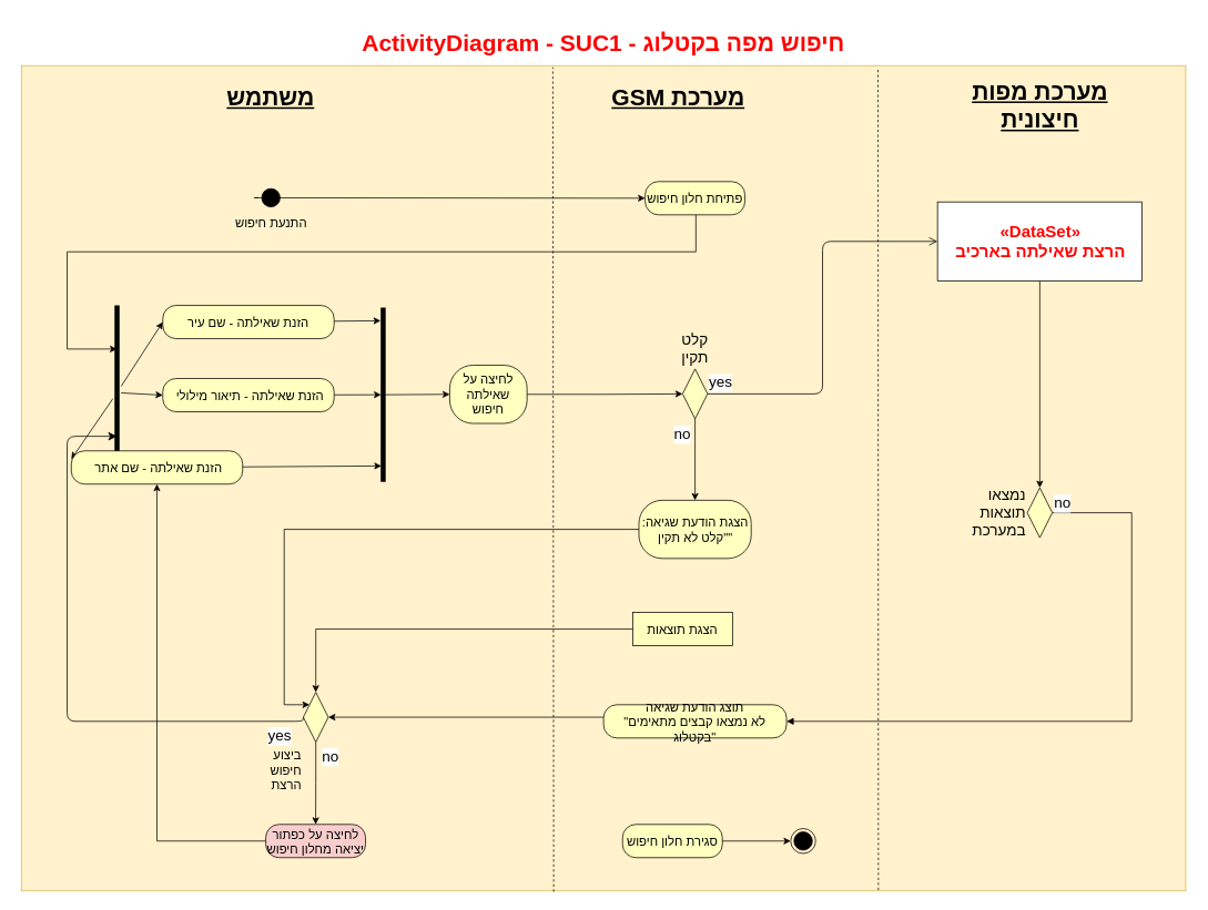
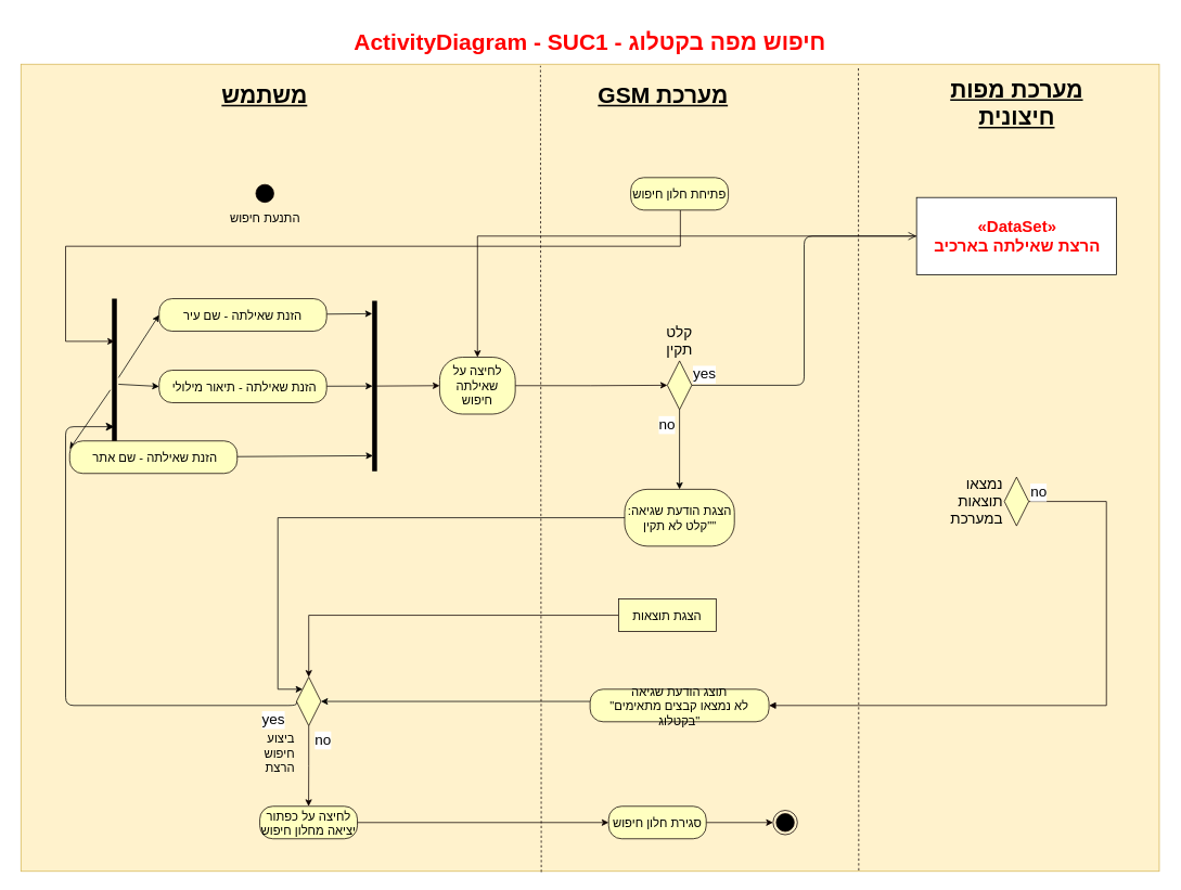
  <mxCell id="0" />
  <mxCell id="1" parent="0" />
  <mxCell id="2" value="" style="rounded=0;whiteSpace=wrap;html=1;strokeColor=#d6b656;fontSize=22;fillColor=#fff2cc;" vertex="1" parent="1"><mxGeometry x="25" y="78.5" width="1400" height="993" as="geometry" /></mxCell>
- <mxCell id="3" style="edgeStyle=orthogonalEdgeStyle;rounded=0;orthogonalLoop=1;jettySize=auto;html=1;entryX=0;entryY=0.5;entryDx=0;entryDy=0;strokeColor=#0D0000;fontSize=14;" edge="1" parent="1" source="4" target="21"><mxGeometry relative="1" as="geometry"><Array as="points"><mxPoint x="305" y="238" /><mxPoint x="305" y="238" /></Array></mxGeometry></mxCell>
  <mxCell id="4" value="התנעת חיפוש" style="ellipse;html=1;shape=startState;fillColor=#000000;strokeColor=#0D0000;labelPosition=center;verticalLabelPosition=bottom;align=center;verticalAlign=top;fontSize=15;" vertex="1" parent="1"><mxGeometry x="310" y="222.5" width="30" height="30" as="geometry" /></mxCell>
  <mxCell id="5" style="rounded=0;orthogonalLoop=1;jettySize=auto;html=1;fontSize=15;entryX=0;entryY=0.5;entryDx=0;entryDy=0;" edge="1" parent="1" source="8" target="12"><mxGeometry relative="1" as="geometry"><mxPoint x="315" y="274" as="targetPoint" /></mxGeometry></mxCell>
  <mxCell id="6" style="rounded=0;orthogonalLoop=1;jettySize=auto;html=1;fontSize=15;entryX=0;entryY=0.25;entryDx=0;entryDy=0;" edge="1" parent="1" source="8" target="14"><mxGeometry relative="1" as="geometry"><mxPoint x="305" y="444" as="targetPoint" /><Array as="points" /></mxGeometry></mxCell>
  <mxCell id="7" style="edgeStyle=none;rounded=0;orthogonalLoop=1;jettySize=auto;html=1;entryX=0;entryY=0.5;entryDx=0;entryDy=0;fontSize=15;" edge="1" parent="1" source="8" target="16"><mxGeometry relative="1" as="geometry" /></mxCell>
  <mxCell id="8" value="" style="shape=line;html=1;strokeWidth=6;strokeColor=#000000;rotation=-90;fontSize=15;" vertex="1" parent="1"><mxGeometry x="35" y="467" width="210" height="10" as="geometry" /></mxCell>
  <mxCell id="9" style="edgeStyle=none;rounded=0;orthogonalLoop=1;jettySize=auto;html=1;entryX=0;entryY=0.5;entryDx=0;entryDy=0;strokeColor=#0D0000;fontSize=14;" edge="1" parent="1" source="10" target="38"><mxGeometry relative="1" as="geometry" /></mxCell>
  <mxCell id="10" value="" style="shape=line;html=1;strokeWidth=6;strokeColor=#000000;rotation=-90;fontSize=15;" vertex="1" parent="1"><mxGeometry x="355" y="472" width="210" height="5" as="geometry" /></mxCell>
  <mxCell id="11" style="rounded=0;orthogonalLoop=1;jettySize=auto;html=1;fontSize=15;entryX=0.924;entryY=-0.1;entryDx=0;entryDy=0;entryPerimeter=0;" edge="1" parent="1" source="12" target="10"><mxGeometry relative="1" as="geometry"><mxPoint x="605" y="271" as="targetPoint" /></mxGeometry></mxCell>
  <mxCell id="12" value="הזנת שאילתה - שם עיר" style="rounded=1;whiteSpace=wrap;html=1;arcSize=40;fontColor=#000000;fillColor=#ffffc0;strokeColor=#0D0000;fontSize=15;" vertex="1" parent="1"><mxGeometry x="195" y="367" width="206" height="40" as="geometry" /></mxCell>
  <mxCell id="13" style="rounded=0;orthogonalLoop=1;jettySize=auto;html=1;fontSize=15;entryX=0.092;entryY=0.076;entryDx=0;entryDy=0;entryPerimeter=0;" edge="1" parent="1" source="14" target="10"><mxGeometry relative="1" as="geometry"><mxPoint x="455" y="453" as="targetPoint" /></mxGeometry></mxCell>
  <mxCell id="14" value="&amp;nbsp;הזנת שאילתה - שם אתר" style="rounded=1;whiteSpace=wrap;html=1;arcSize=40;fontColor=#000000;fillColor=#ffffc0;strokeColor=#0D0000;fontSize=15;" vertex="1" parent="1"><mxGeometry x="85" y="542" width="206" height="40" as="geometry" /></mxCell>
  <mxCell id="15" style="rounded=0;orthogonalLoop=1;jettySize=auto;html=1;fontSize=15;" edge="1" parent="1" source="16" target="10"><mxGeometry relative="1" as="geometry"><mxPoint x="465" y="359" as="targetPoint" /></mxGeometry></mxCell>
  <mxCell id="16" value="&amp;nbsp;הזנת שאילתה - תיאור מילולי" style="rounded=1;whiteSpace=wrap;html=1;arcSize=40;fontColor=#000000;fillColor=#ffffc0;strokeColor=#0D0000;fontSize=15;" vertex="1" parent="1"><mxGeometry x="195" y="455" width="206" height="40" as="geometry" /></mxCell>
  <mxCell id="17" style="edgeStyle=orthogonalEdgeStyle;rounded=0;orthogonalLoop=1;jettySize=auto;html=1;exitX=0.5;exitY=1;exitDx=0;exitDy=0;strokeColor=#000000;" edge="1" parent="1" source="18" target="23"><mxGeometry relative="1" as="geometry" /></mxCell>
  <mxCell id="18" value="קלט תקין" style="rhombus;whiteSpace=wrap;html=1;fillColor=#ffffc0;strokeColor=#0D0000;labelPosition=center;verticalLabelPosition=top;align=center;verticalAlign=bottom;fontSize=18;" vertex="1" parent="1"><mxGeometry x="820" y="443.5" width="30" height="60" as="geometry" /></mxCell>
  <mxCell id="19" value="&lt;font style=&quot;font-size: 18px&quot;&gt;yes&lt;/font&gt;" style="edgeStyle=orthogonalEdgeStyle;html=1;align=left;verticalAlign=bottom;endArrow=open;endSize=8;strokeColor=#000000;entryX=0;entryY=0.5;entryDx=0;entryDy=0;fontSize=15;" edge="1" parent="1" source="18" target="25"><mxGeometry x="-1" relative="1" as="geometry"><mxPoint x="1355" y="292.5" as="targetPoint" /></mxGeometry></mxCell>
  <mxCell id="20" style="edgeStyle=orthogonalEdgeStyle;rounded=0;orthogonalLoop=1;jettySize=auto;html=1;endArrow=classic;endFill=1;strokeColor=#0D0000;fontSize=14;entryX=0.75;entryY=0.5;entryDx=0;entryDy=0;entryPerimeter=0;" edge="1" parent="1" source="21" target="8"><mxGeometry relative="1" as="geometry"><mxPoint x="65" y="266.5" as="targetPoint" /><Array as="points"><mxPoint x="836" y="302.5" /><mxPoint x="80" y="302.5" /><mxPoint x="80" y="419.5" /></Array></mxGeometry></mxCell>
  <mxCell id="21" value="פתיחת חלון חיפוש" style="rounded=1;whiteSpace=wrap;html=1;arcSize=40;fontColor=#000000;fillColor=#ffffc0;strokeColor=#0D0000;fontSize=15;" vertex="1" parent="1"><mxGeometry x="775" y="218" width="120" height="40" as="geometry" /></mxCell>
  <mxCell id="22" style="edgeStyle=orthogonalEdgeStyle;rounded=0;orthogonalLoop=1;jettySize=auto;html=1;entryX=0;entryY=0;entryDx=0;entryDy=0;fontSize=15;exitX=0;exitY=0.5;exitDx=0;exitDy=0;" edge="1" parent="1" source="23" target="49"><mxGeometry relative="1" as="geometry"><Array as="points"><mxPoint x="341" y="636.5" /><mxPoint x="341" y="847.5" /></Array><mxPoint x="340" y="839.5" as="targetPoint" /></mxGeometry></mxCell>
  <mxCell id="23" value="הצגת הודעת שגיאה: &quot;קלט לא תקין&quot;" style="rounded=1;whiteSpace=wrap;html=1;arcSize=40;fontColor=#000000;fillColor=#ffffc0;strokeColor=#0D0000;fontSize=15;" vertex="1" parent="1"><mxGeometry x="767.5" y="601.5" width="135" height="70" as="geometry" /></mxCell>
- <mxCell id="24" style="edgeStyle=orthogonalEdgeStyle;rounded=0;orthogonalLoop=1;jettySize=auto;html=1;entryX=0.5;entryY=0;entryDx=0;entryDy=0;endArrow=classic;endFill=1;strokeColor=#0D0000;fontSize=18;fontColor=#FF0000;" edge="1" parent="1" source="25" target="48"><mxGeometry relative="1" as="geometry"><mxPoint x="1250" y="573.357" as="targetPoint" /></mxGeometry></mxCell>
+ <mxCell id="24" style="edgeStyle=orthogonalEdgeStyle;rounded=0;orthogonalLoop=1;jettySize=auto;html=1;endArrow=classic;endFill=1;strokeColor=#0D0000;fontSize=18;fontColor=#FF0000;" edge="1" parent="1" source="25" target="38"><mxGeometry relative="1" as="geometry"><mxPoint x="1250" y="573.357" as="targetPoint" /></mxGeometry></mxCell>
  <mxCell id="25" value="«DataSet»&lt;br style=&quot;font-size: 20px;&quot;&gt;&lt;span style=&quot;font-size: 20px;&quot;&gt;הרצת שאילתה בארכיב&lt;br style=&quot;font-size: 20px;&quot;&gt;&lt;/span&gt;" style="html=1;fontSize=20;fontColor=#FF0000;fontStyle=1" vertex="1" parent="1"><mxGeometry x="1126.5" y="242.5" width="246" height="95" as="geometry" /></mxCell>
  <mxCell id="26" style="edgeStyle=orthogonalEdgeStyle;rounded=0;orthogonalLoop=1;jettySize=auto;html=1;exitX=1;exitY=0.5;exitDx=0;exitDy=0;entryX=1;entryY=0.5;entryDx=0;entryDy=0;endArrow=block;endFill=1;strokeColor=#0D0000;fontSize=14;" edge="1" parent="1" source="48" target="30"><mxGeometry relative="1" as="geometry"><mxPoint x="1280" y="621.929" as="sourcePoint" /><Array as="points"><mxPoint x="1360" y="616.5" /><mxPoint x="1360" y="867.5" /></Array></mxGeometry></mxCell>
  <mxCell id="27" style="edgeStyle=orthogonalEdgeStyle;rounded=0;orthogonalLoop=1;jettySize=auto;html=1;entryX=0.5;entryY=0;entryDx=0;entryDy=0;strokeColor=#0D0000;fontSize=14;" edge="1" parent="1" source="28" target="49"><mxGeometry relative="1" as="geometry"><mxPoint x="380" y="816.5" as="targetPoint" /></mxGeometry></mxCell>
  <mxCell id="28" value="הצגת תוצאות" style="whiteSpace=wrap;html=1;arcSize=40;fontColor=#000000;fillColor=#ffffc0;strokeColor=#0D0000;fontSize=15;rounded=0;" vertex="1" parent="1"><mxGeometry x="760" y="736.5" width="120" height="40" as="geometry" /></mxCell>
  <mxCell id="29" style="edgeStyle=orthogonalEdgeStyle;rounded=0;orthogonalLoop=1;jettySize=auto;html=1;fontSize=15;entryX=1;entryY=0.5;entryDx=0;entryDy=0;" edge="1" parent="1" source="30" target="49"><mxGeometry relative="1" as="geometry"><mxPoint x="458.222" y="862.5" as="targetPoint" /><Array as="points"><mxPoint x="395" y="862.5" /></Array></mxGeometry></mxCell>
  <mxCell id="30" value="&lt;div style=&quot;font-size: 15px;&quot;&gt;תוצג הודעת שגיאה&lt;/div&gt;&lt;div style=&quot;font-size: 15px;&quot;&gt;&quot;לא נמצאו קבצים מתאימים בקטלוג&quot;&lt;br style=&quot;font-size: 15px;&quot;&gt;&lt;/div&gt;" style="rounded=1;whiteSpace=wrap;html=1;arcSize=40;fontColor=#000000;fillColor=#ffffc0;strokeColor=#0D0000;fontSize=15;" vertex="1" parent="1"><mxGeometry x="725" y="847.5" width="220" height="40" as="geometry" /></mxCell>
  <mxCell id="31" style="edgeStyle=orthogonalEdgeStyle;rounded=0;orthogonalLoop=1;jettySize=auto;html=1;exitX=0.5;exitY=1;exitDx=0;exitDy=0;strokeColor=#0D0000;fontSize=14;entryX=0.5;entryY=0;entryDx=0;entryDy=0;" edge="1" parent="1" source="49" target="43"><mxGeometry relative="1" as="geometry"><mxPoint x="380" y="906.5" as="sourcePoint" /><mxPoint x="1295" y="1046.5" as="targetPoint" /></mxGeometry></mxCell>
  <mxCell id="32" value="&lt;font style=&quot;font-size: 18px&quot;&gt;yes&lt;/font&gt;" style="edgeStyle=orthogonalEdgeStyle;html=1;align=left;verticalAlign=top;endArrow=classic;endSize=8;strokeColor=#000000;fontSize=15;entryX=0.25;entryY=0.5;entryDx=0;entryDy=0;entryPerimeter=0;endFill=1;exitX=0;exitY=0.5;exitDx=0;exitDy=0;" edge="1" parent="1" source="49" target="8"><mxGeometry x="-0.858" relative="1" as="geometry"><mxPoint x="591" y="348.5" as="targetPoint" /><Array as="points"><mxPoint x="364" y="867.5" /><mxPoint x="80" y="867.5" /><mxPoint x="80" y="524.5" /></Array><mxPoint x="305" y="866.5" as="sourcePoint" /><mxPoint as="offset" /></mxGeometry></mxCell>
  <mxCell id="33" value="" style="ellipse;html=1;shape=endState;fillColor=#000000;strokeColor=#0D0000;fontSize=15;" vertex="1" parent="1"><mxGeometry x="950" y="996.5" width="30" height="30" as="geometry" /></mxCell>
  <mxCell id="34" style="edgeStyle=orthogonalEdgeStyle;rounded=0;orthogonalLoop=1;jettySize=auto;html=1;entryX=0;entryY=0.5;entryDx=0;entryDy=0;strokeColor=#0D0000;fontSize=14;" edge="1" parent="1" source="35" target="33"><mxGeometry relative="1" as="geometry" /></mxCell>
  <mxCell id="35" value="סגירת חלון חיפוש" style="rounded=1;whiteSpace=wrap;html=1;arcSize=40;fontColor=#000000;fillColor=#ffffc0;strokeColor=#0D0000;fontSize=15;" vertex="1" parent="1"><mxGeometry x="747.824" y="991.5" width="120" height="40" as="geometry" /></mxCell>
  <mxCell id="36" value="משתמש" style="text;html=1;strokeColor=none;fillColor=none;align=center;verticalAlign=middle;whiteSpace=wrap;rounded=0;fontSize=28;fontStyle=5" vertex="1" parent="1"><mxGeometry x="275" y="86.5" width="100" height="60" as="geometry" /></mxCell>
  <mxCell id="37" style="edgeStyle=orthogonalEdgeStyle;rounded=0;orthogonalLoop=1;jettySize=auto;html=1;exitX=1;exitY=0.5;exitDx=0;exitDy=0;entryX=0;entryY=0.5;entryDx=0;entryDy=0;strokeColor=#0D0000;fontSize=14;" edge="1" parent="1" source="38" target="18"><mxGeometry relative="1" as="geometry"><Array as="points"><mxPoint x="726" y="474" /></Array></mxGeometry></mxCell>
  <mxCell id="38" value="לחיצה על שאילתה חיפוש" style="rounded=1;whiteSpace=wrap;html=1;arcSize=40;fontColor=#000000;fillColor=#ffffc0;strokeColor=#0D0000;fontSize=15;" vertex="1" parent="1"><mxGeometry x="540" y="439" width="93" height="70" as="geometry" /></mxCell>
  <mxCell id="39" value="&lt;font style=&quot;font-size: 18px&quot;&gt;no&lt;/font&gt;" style="text;html=1;resizable=0;points=[];autosize=1;align=left;verticalAlign=top;spacingTop=-4;fontSize=17;labelBackgroundColor=#ffffff;" vertex="1" parent="1"><mxGeometry x="808" y="509" width="40" height="20" as="geometry" /></mxCell>
  <mxCell id="40" value="&lt;font style=&quot;font-size: 18px&quot;&gt;no&lt;/font&gt;" style="text;html=1;resizable=0;points=[];autosize=1;align=left;verticalAlign=top;spacingTop=-4;fontSize=14;labelBackgroundColor=#ffffff;" vertex="1" parent="1"><mxGeometry x="1264.5" y="591.5" width="40" height="20" as="geometry" /></mxCell>
  <mxCell id="41" value="&lt;font style=&quot;font-size: 18px&quot;&gt;no&lt;/font&gt;" style="text;html=1;resizable=0;points=[];autosize=1;align=left;verticalAlign=top;spacingTop=-4;fontSize=14;labelBackgroundColor=#ffffff;" vertex="1" parent="1"><mxGeometry x="385" y="896.5" width="40" height="20" as="geometry" /></mxCell>
- <mxCell id="42" style="edgeStyle=orthogonalEdgeStyle;rounded=0;orthogonalLoop=1;jettySize=auto;html=1;strokeColor=#0D0000;fontSize=14;" edge="1" parent="1" source="43" target="14"><mxGeometry relative="1" as="geometry" /></mxCell>
- <mxCell id="43" value="לחיצה על כפתור יציאה מחלון חיפוש" style="rounded=1;whiteSpace=wrap;html=1;arcSize=40;fontColor=#000000;fillColor=#f8cecc;strokeColor=#0D0000;fontSize=15;" vertex="1" parent="1"><mxGeometry x="318.824" y="991.5" width="120" height="40" as="geometry" /></mxCell>
+ <mxCell id="42" style="edgeStyle=orthogonalEdgeStyle;rounded=0;orthogonalLoop=1;jettySize=auto;html=1;entryX=0;entryY=0.5;entryDx=0;entryDy=0;strokeColor=#0D0000;fontSize=14;" edge="1" parent="1" source="43" target="35"><mxGeometry relative="1" as="geometry" /></mxCell>
+ <mxCell id="43" value="לחיצה על כפתור יציאה מחלון חיפוש" style="rounded=1;whiteSpace=wrap;html=1;arcSize=40;fontColor=#000000;fillColor=#ffffc0;strokeColor=#0D0000;fontSize=15;" vertex="1" parent="1"><mxGeometry x="318.824" y="991.5" width="120" height="40" as="geometry" /></mxCell>
  <mxCell id="44" value="GSM מערכת" style="text;html=1;strokeColor=none;fillColor=none;align=center;verticalAlign=middle;whiteSpace=wrap;rounded=0;fontSize=28;fontStyle=5" vertex="1" parent="1"><mxGeometry x="725" y="87" width="180" height="60" as="geometry" /></mxCell>
  <mxCell id="45" value="מערכת מפות חיצונית" style="text;html=1;strokeColor=none;fillColor=none;align=center;verticalAlign=middle;whiteSpace=wrap;rounded=0;fontSize=28;fontStyle=5" vertex="1" parent="1"><mxGeometry x="1135" y="97" width="230" height="60" as="geometry" /></mxCell>
  <mxCell id="46" value="" style="endArrow=none;dashed=1;html=1;strokeColor=#0D0000;fontSize=22;exitX=0.443;exitY=1;exitDx=0;exitDy=0;exitPerimeter=0;" edge="1" parent="1"><mxGeometry width="50" height="50" relative="1" as="geometry"><mxPoint x="665" y="1072.5" as="sourcePoint" /><mxPoint x="664" y="80.5" as="targetPoint" /></mxGeometry></mxCell>
  <mxCell id="47" value="" style="endArrow=none;dashed=1;html=1;strokeColor=#0D0000;fontSize=22;exitX=0.736;exitY=0.999;exitDx=0;exitDy=0;exitPerimeter=0;" edge="1" parent="1" source="2"><mxGeometry width="50" height="50" relative="1" as="geometry"><mxPoint x="1055" y="1126.5" as="sourcePoint" /><mxPoint x="1055" y="80.5" as="targetPoint" /></mxGeometry></mxCell>
  <mxCell id="48" value="&lt;div style=&quot;font-size: 18px;&quot;&gt;נמצאו תוצאות&lt;/div&gt;&lt;div style=&quot;font-size: 18px;&quot;&gt;במערכת&lt;/div&gt;" style="rhombus;whiteSpace=wrap;html=1;fillColor=#ffffc0;strokeColor=#0D0000;labelPosition=left;verticalLabelPosition=middle;align=right;verticalAlign=middle;fontSize=18;" vertex="1" parent="1"><mxGeometry x="1234.5" y="586.5" width="30" height="60" as="geometry" /></mxCell>
  <mxCell id="49" value="ביצוע חיפוש הרצת" style="rhombus;whiteSpace=wrap;html=1;fillColor=#ffffc0;strokeColor=#0D0000;labelPosition=left;verticalLabelPosition=bottom;align=right;verticalAlign=top;fontSize=15;" vertex="1" parent="1"><mxGeometry x="364" y="832.5" width="30" height="60" as="geometry" /></mxCell>
  <mxCell id="50" value="ActivityDiagram - SUC1 - חיפוש מפה בקטלוג" style="text;html=1;strokeColor=none;fillColor=none;align=center;verticalAlign=middle;whiteSpace=wrap;rounded=0;fontSize=28;fontStyle=1;fontColor=#FF0000;" vertex="1" parent="1"><mxGeometry x="20" y="20.5" width="1410" height="60" as="geometry" /></mxCell>
